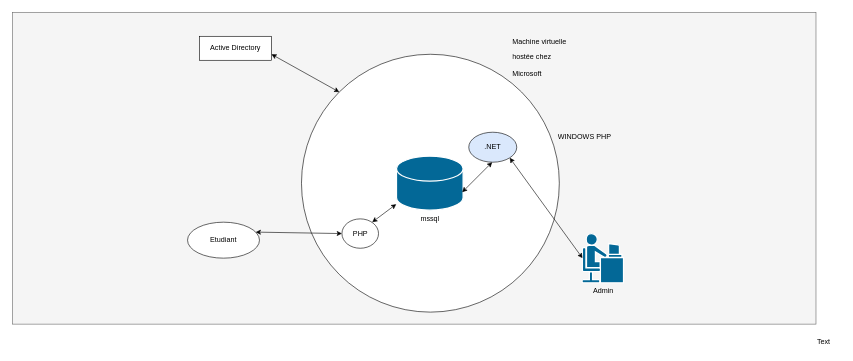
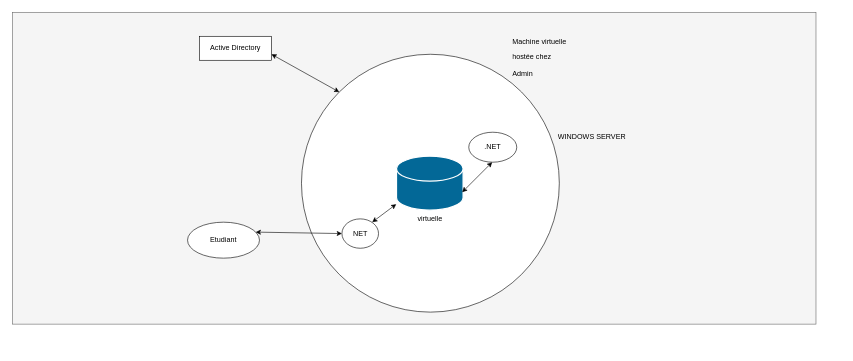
  <mxCell id="0" />
  <mxCell id="1" parent="0" />
  <mxCell id="2" value="" style="rounded=0;whiteSpace=wrap;html=1;fillColor=#f5f5f5;strokeColor=#666666;fontColor=#333333;" vertex="1" parent="1"><mxGeometry x="20" y="20" width="1340" height="520" as="geometry" /></mxCell>
  <mxCell id="3" value="" style="ellipse;whiteSpace=wrap;html=1;aspect=fixed;" vertex="1" parent="1"><mxGeometry x="502" y="90" width="430" height="430" as="geometry" /></mxCell>
- <mxCell id="4" value="mssql" style="shape=mxgraph.cisco.storage.relational_database;html=1;pointerEvents=1;dashed=0;fillColor=#036897;strokeColor=#ffffff;strokeWidth=2;verticalLabelPosition=bottom;verticalAlign=top;align=center;outlineConnect=0;" vertex="1" parent="1"><mxGeometry x="660.5" y="260" width="111" height="90" as="geometry" /></mxCell>
- <mxCell id="5" value=".NET" style="ellipse;whiteSpace=wrap;html=1;fillColor=#dae8fc;" vertex="1" parent="1"><mxGeometry x="781" y="220" width="80" height="50" as="geometry" /></mxCell>
+ <mxCell id="4" value="virtuelle" style="shape=mxgraph.cisco.storage.relational_database;html=1;pointerEvents=1;dashed=0;fillColor=#036897;strokeColor=#ffffff;strokeWidth=2;verticalLabelPosition=bottom;verticalAlign=top;align=center;outlineConnect=0;" vertex="1" parent="1"><mxGeometry x="660.5" y="260" width="111" height="90" as="geometry" /></mxCell>
+ <mxCell id="5" value=".NET" style="ellipse;whiteSpace=wrap;html=1;" vertex="1" parent="1"><mxGeometry x="781" y="220" width="80" height="50" as="geometry" /></mxCell>
  <mxCell id="6" value="" style="endArrow=classic;startArrow=classic;html=1;" edge="1" parent="1"><mxGeometry width="50" height="50" relative="1" as="geometry"><mxPoint x="770" y="320" as="sourcePoint" /><mxPoint x="820" y="270" as="targetPoint" /></mxGeometry></mxCell>
- <mxCell id="7" value="Admin" style="shape=mxgraph.cisco.people.androgenous_person;html=1;pointerEvents=1;dashed=0;fillColor=#036897;strokeColor=#ffffff;strokeWidth=2;verticalLabelPosition=bottom;verticalAlign=top;align=center;outlineConnect=0;" vertex="1" parent="1"><mxGeometry x="970" y="389" width="69" height="82" as="geometry" /></mxCell>
- <mxCell id="8" value="" style="endArrow=classic;startArrow=classic;html=1;exitX=1;exitY=1;exitDx=0;exitDy=0;entryX=0.01;entryY=0.5;entryDx=0;entryDy=0;entryPerimeter=0;" edge="1" parent="1" source="5" target="7"><mxGeometry width="50" height="50" relative="1" as="geometry"><mxPoint x="840" y="300" as="sourcePoint" /><mxPoint x="890" y="250" as="targetPoint" /></mxGeometry></mxCell>
- <mxCell id="9" value="Text" style="text;html=1;resizable=0;points=[];autosize=1;align=left;verticalAlign=top;spacingTop=-4;" vertex="1" parent="1"><mxGeometry x="1360" y="560" width="40" height="20" as="geometry" /></mxCell>
- <mxCell id="10" value="PHP" style="ellipse;whiteSpace=wrap;html=1;" vertex="1" parent="1"><mxGeometry x="569.5" y="364.5" width="61" height="49" as="geometry" /></mxCell>
+ <mxCell id="10" value="NET" style="ellipse;whiteSpace=wrap;html=1;" vertex="1" parent="1"><mxGeometry x="569.5" y="364.5" width="61" height="49" as="geometry" /></mxCell>
  <mxCell id="11" value="" style="endArrow=classic;startArrow=classic;html=1;" edge="1" parent="1"><mxGeometry width="50" height="50" relative="1" as="geometry"><mxPoint x="620" y="370" as="sourcePoint" /><mxPoint x="660" y="340" as="targetPoint" /><Array as="points"><mxPoint x="620" y="370" /></Array></mxGeometry></mxCell>
  <mxCell id="12" value="Etudiant" style="ellipse;whiteSpace=wrap;html=1;" vertex="1" parent="1"><mxGeometry x="312" y="370" width="120" height="60" as="geometry" /></mxCell>
  <mxCell id="13" value="" style="endArrow=classic;startArrow=classic;html=1;exitX=1;exitY=0.25;exitDx=0;exitDy=0;entryX=0;entryY=0.5;entryDx=0;entryDy=0;" edge="1" parent="1" source="12" target="10"><mxGeometry width="50" height="50" relative="1" as="geometry"><mxPoint x="510" y="420" as="sourcePoint" /><mxPoint x="560" y="370" as="targetPoint" /></mxGeometry></mxCell>
  <mxCell id="14" value="Active Directory" style="rounded=0;whiteSpace=wrap;html=1;" vertex="1" parent="1"><mxGeometry x="332" y="60" width="120" height="40" as="geometry" /></mxCell>
  <mxCell id="15" value="" style="endArrow=classic;startArrow=classic;html=1;exitX=0;exitY=0;exitDx=0;exitDy=0;entryX=1;entryY=0.75;entryDx=0;entryDy=0;" edge="1" parent="1" source="3" target="14"><mxGeometry width="50" height="50" relative="1" as="geometry"><mxPoint x="470" y="140" as="sourcePoint" /><mxPoint x="520" y="90" as="targetPoint" /></mxGeometry></mxCell>
- <mxCell id="16" value="&lt;p&gt;Machine virtuelle &lt;/p&gt;&lt;p&gt;hostée chez &lt;/p&gt;&lt;p&gt;Microsoft&lt;/p&gt;" style="text;html=1;strokeColor=none;fillColor=none;spacing=5;spacingTop=-20;whiteSpace=wrap;overflow=hidden;rounded=0;" vertex="1" parent="1"><mxGeometry x="849" y="60" width="190" height="120" as="geometry" /></mxCell>
- <mxCell id="17" value="WINDOWS PHP" style="text;html=1;strokeColor=none;fillColor=none;spacing=5;spacingTop=-20;whiteSpace=wrap;overflow=hidden;rounded=0;" vertex="1" parent="1"><mxGeometry x="925" y="229.5" width="213" height="135" as="geometry" /></mxCell>
+ <mxCell id="16" value="&lt;p&gt;Machine virtuelle &lt;/p&gt;&lt;p&gt;hostée chez &lt;/p&gt;&lt;p&gt;Admin&lt;/p&gt;" style="text;html=1;strokeColor=none;fillColor=none;spacing=5;spacingTop=-20;whiteSpace=wrap;overflow=hidden;rounded=0;" vertex="1" parent="1"><mxGeometry x="849" y="60" width="190" height="120" as="geometry" /></mxCell>
+ <mxCell id="17" value="WINDOWS SERVER" style="text;html=1;strokeColor=none;fillColor=none;spacing=5;spacingTop=-20;whiteSpace=wrap;overflow=hidden;rounded=0;" vertex="1" parent="1"><mxGeometry x="925" y="229.5" width="213" height="135" as="geometry" /></mxCell>
